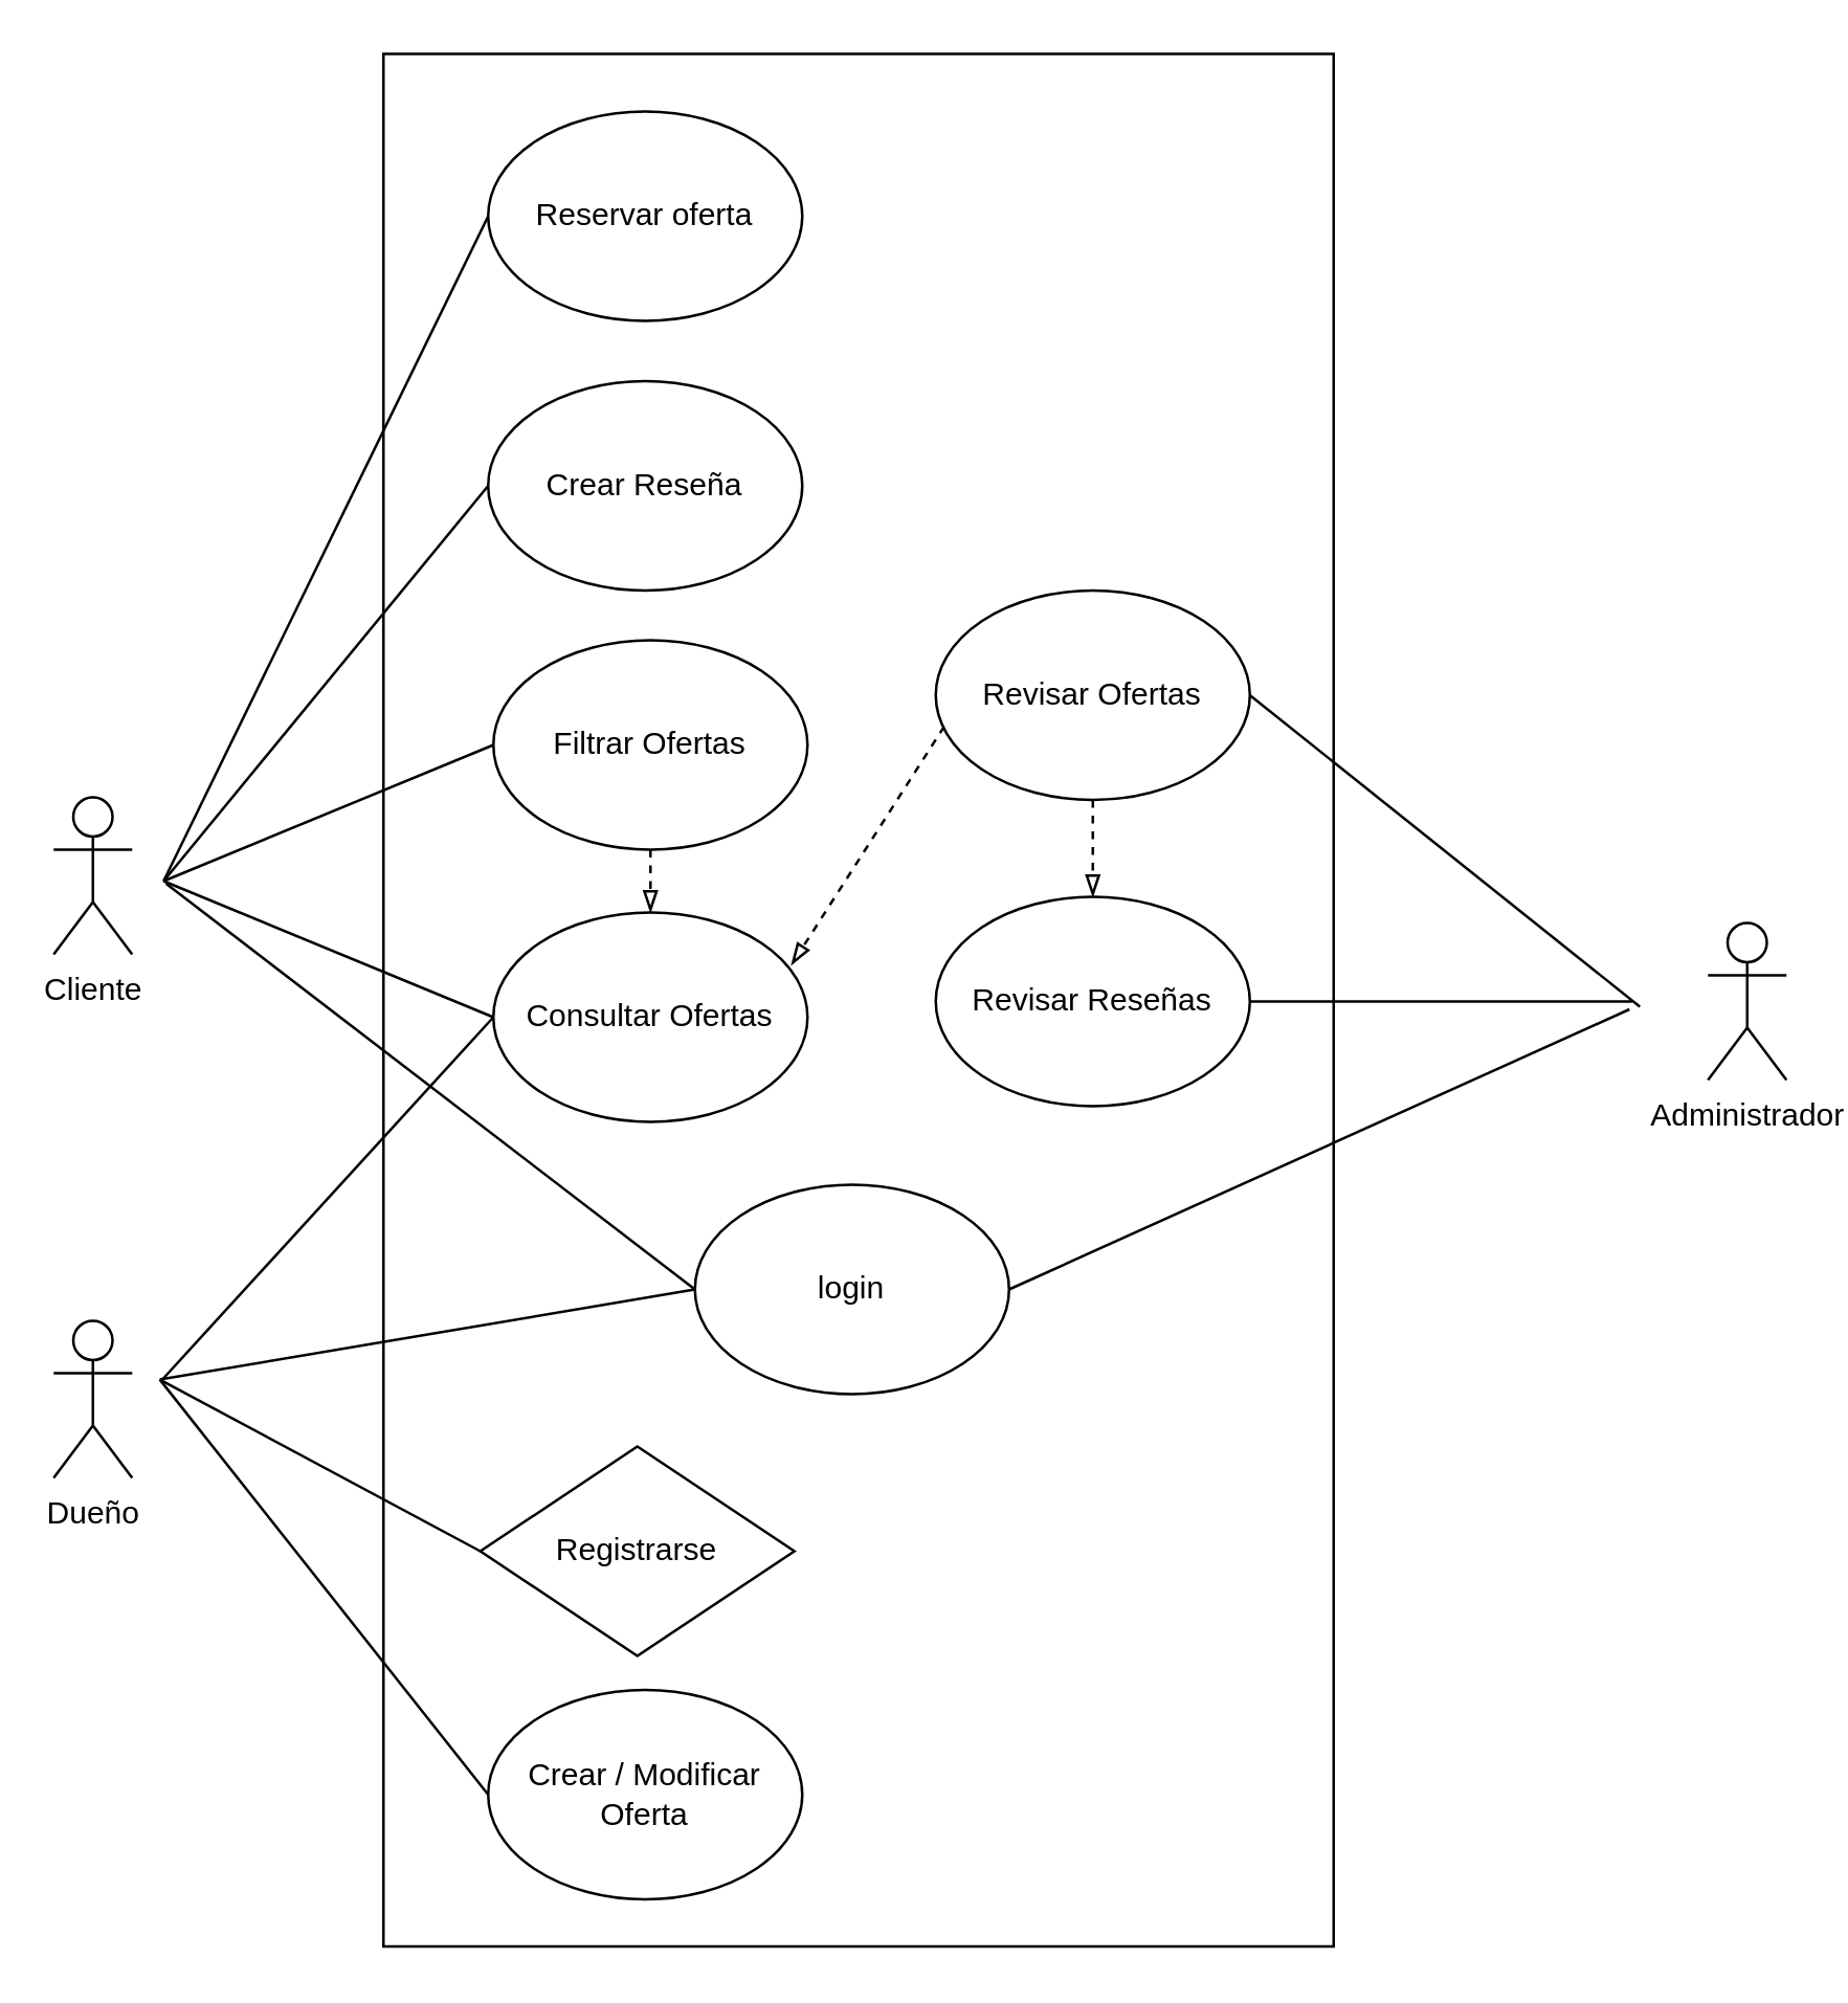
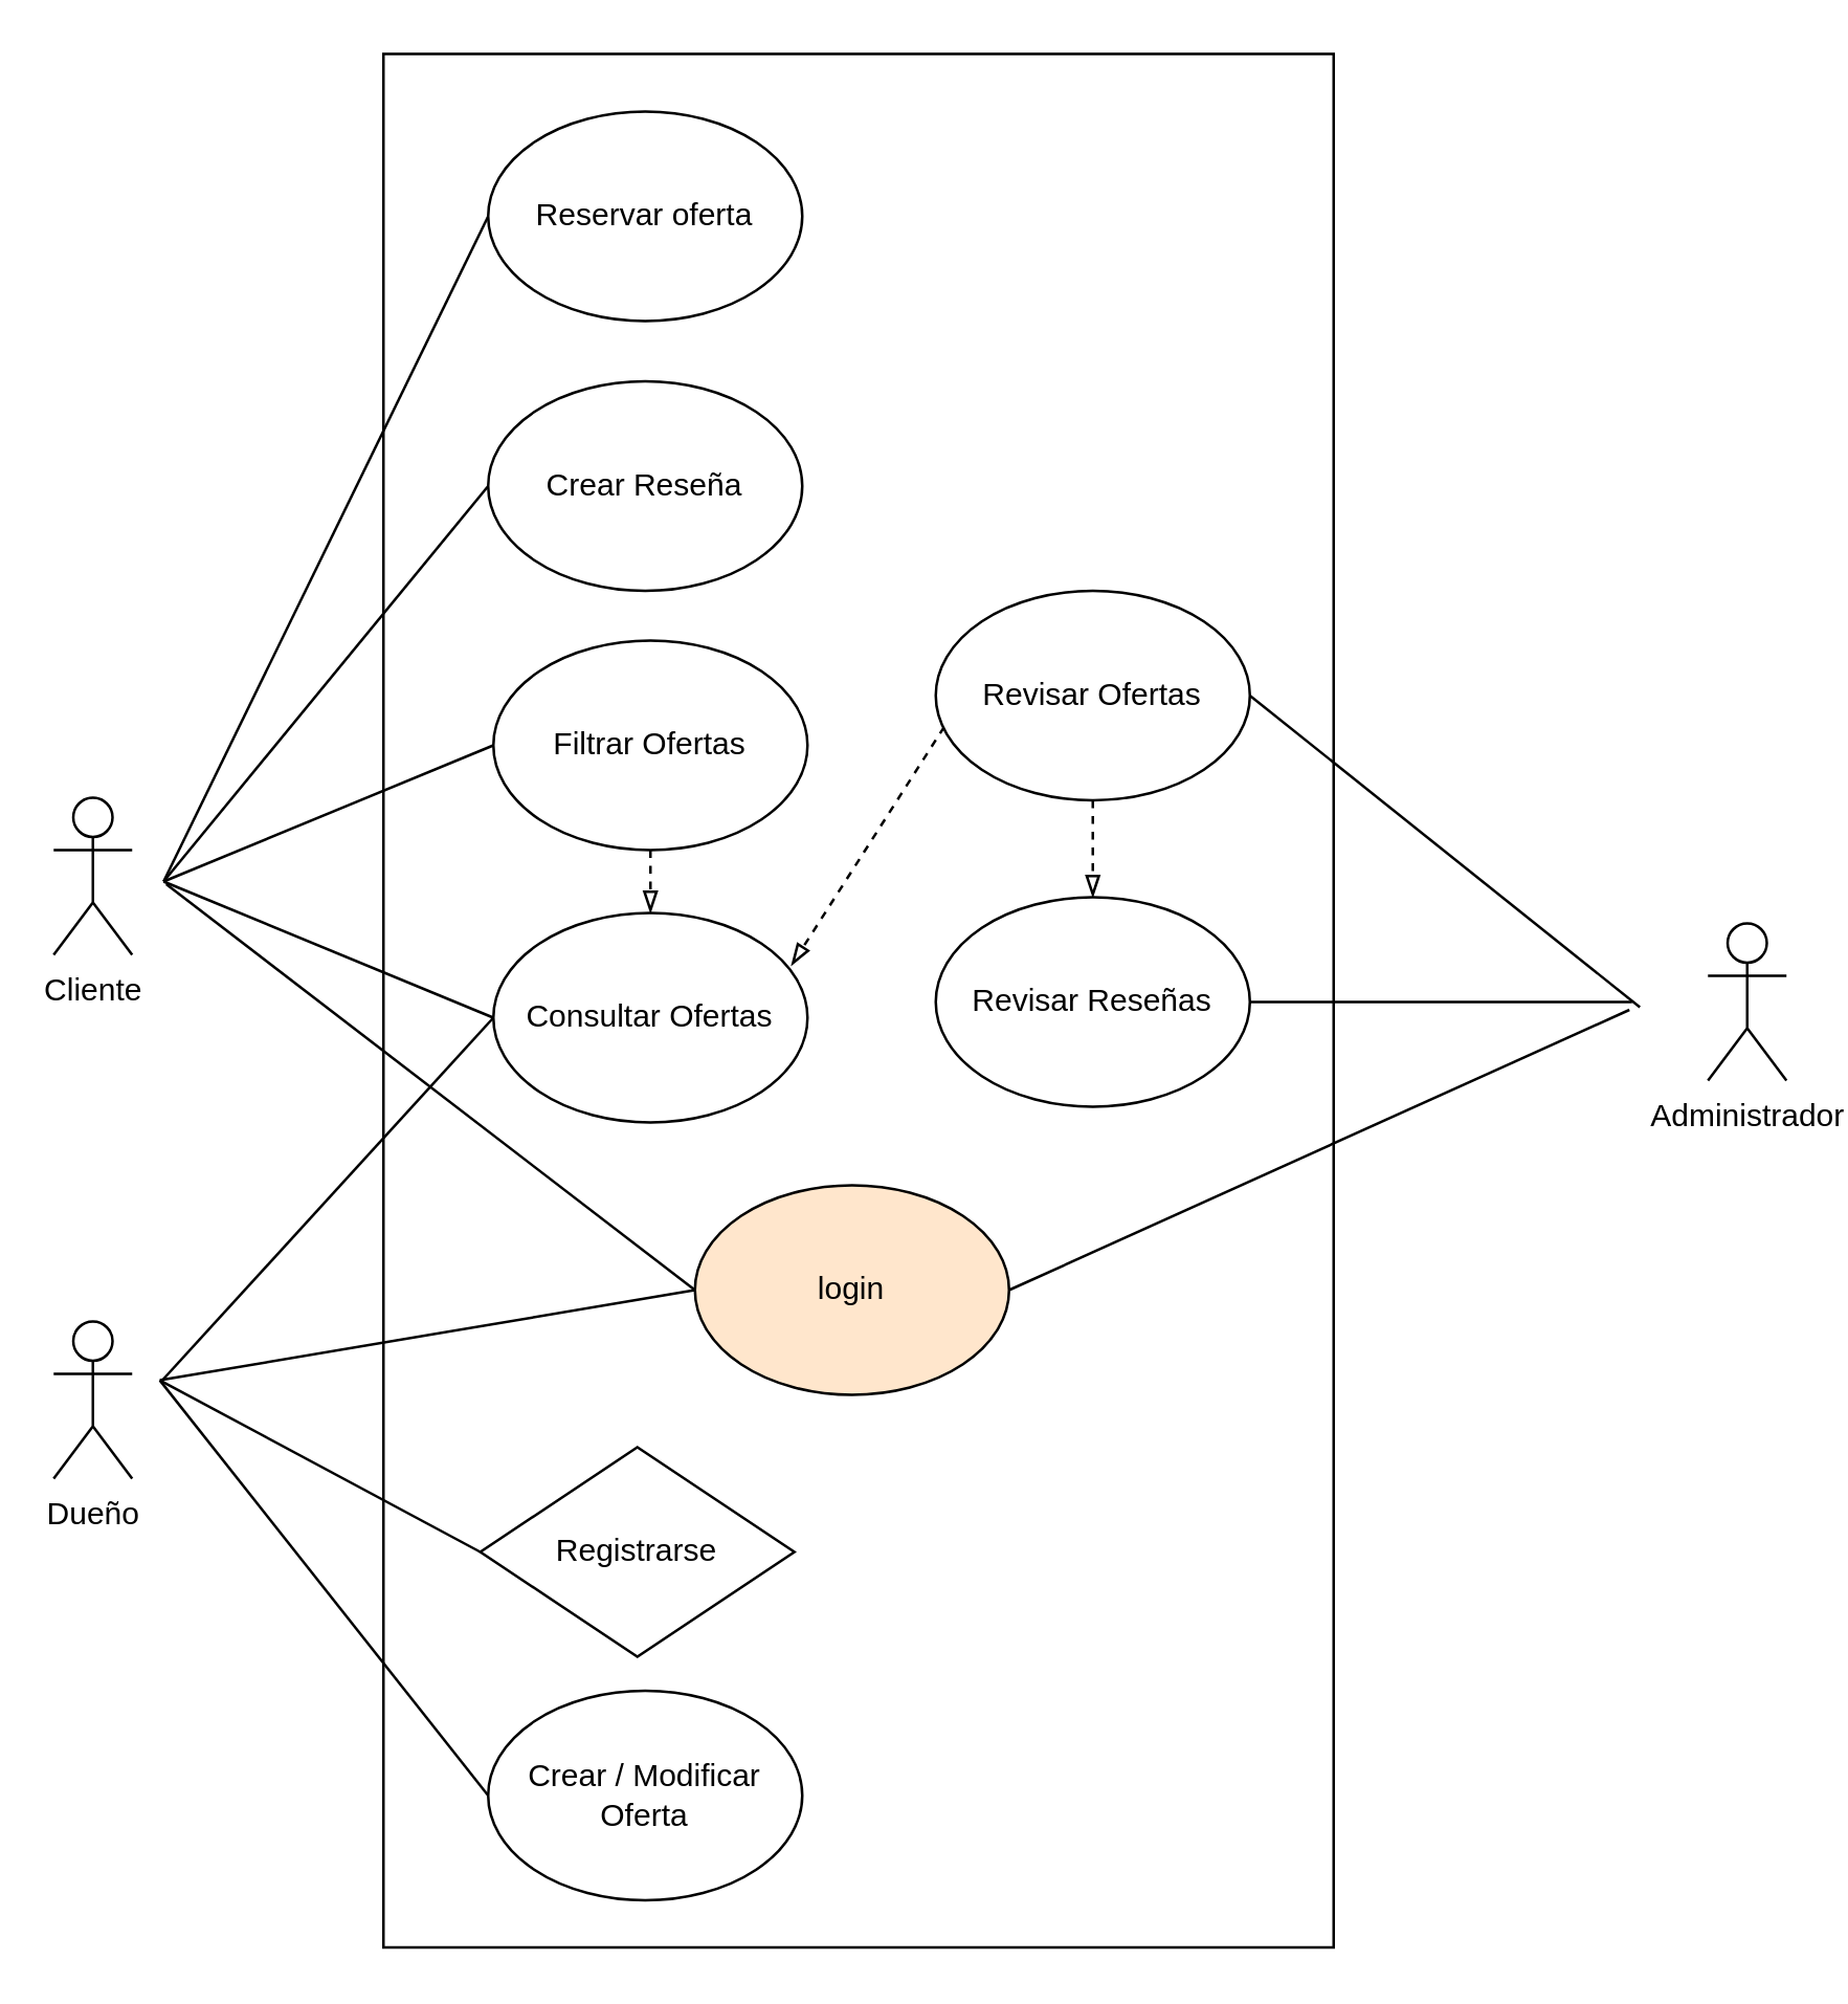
  <mxCell id="0" />
  <mxCell id="1" parent="0" />
  <mxCell id="2" value="Dueño" style="shape=umlActor;verticalLabelPosition=bottom;verticalAlign=top;html=1;outlineConnect=0;" parent="1" vertex="1"><mxGeometry x="20" y="504" width="30" height="60" as="geometry" /></mxCell>
  <mxCell id="3" value="Cliente" style="shape=umlActor;verticalLabelPosition=bottom;verticalAlign=top;html=1;outlineConnect=0;" parent="1" vertex="1"><mxGeometry x="20" y="304" width="30" height="60" as="geometry" /></mxCell>
  <mxCell id="4" value="" style="rounded=0;whiteSpace=wrap;html=1;" parent="1" vertex="1"><mxGeometry x="146" y="20" width="363" height="723" as="geometry" /></mxCell>
  <mxCell id="5" value="Registrarse" style="rhombus;whiteSpace=wrap;html=1;" parent="1" vertex="1"><mxGeometry x="183" y="552" width="120" height="80" as="geometry" /></mxCell>
  <mxCell id="6" style="rounded=0;orthogonalLoop=1;jettySize=auto;html=1;exitX=0;exitY=0.5;exitDx=0;exitDy=0;endArrow=none;endFill=0;" parent="1" source="7" edge="1"><mxGeometry relative="1" as="geometry"><mxPoint x="62" y="336" as="targetPoint" /></mxGeometry></mxCell>
  <mxCell id="7" value="Consultar Ofertas" style="ellipse;whiteSpace=wrap;html=1;" parent="1" vertex="1"><mxGeometry x="188" y="348" width="120" height="80" as="geometry" /></mxCell>
  <mxCell id="8" style="rounded=0;orthogonalLoop=1;jettySize=auto;html=1;exitX=0;exitY=0.5;exitDx=0;exitDy=0;endArrow=none;endFill=0;" parent="1" source="9" edge="1"><mxGeometry relative="1" as="geometry"><mxPoint x="62" y="336" as="targetPoint" /></mxGeometry></mxCell>
  <mxCell id="9" value="Crear Reseña" style="ellipse;whiteSpace=wrap;html=1;" parent="1" vertex="1"><mxGeometry x="186" y="145" width="120" height="80" as="geometry" /></mxCell>
  <mxCell id="10" style="edgeStyle=none;rounded=0;orthogonalLoop=1;jettySize=auto;html=1;exitX=0;exitY=0.5;exitDx=0;exitDy=0;endArrow=none;endFill=0;" parent="1" source="11" edge="1"><mxGeometry relative="1" as="geometry"><mxPoint x="62" y="336" as="targetPoint" /></mxGeometry></mxCell>
  <mxCell id="11" value="Reservar oferta" style="ellipse;whiteSpace=wrap;html=1;" parent="1" vertex="1"><mxGeometry x="186" y="42" width="120" height="80" as="geometry" /></mxCell>
  <mxCell id="12" style="edgeStyle=none;rounded=0;orthogonalLoop=1;jettySize=auto;html=1;exitX=0;exitY=0.5;exitDx=0;exitDy=0;endArrow=none;endFill=0;" parent="1" source="15" edge="1"><mxGeometry relative="1" as="geometry"><mxPoint x="62" y="336" as="targetPoint" /></mxGeometry></mxCell>
  <mxCell id="13" style="edgeStyle=none;rounded=0;orthogonalLoop=1;jettySize=auto;html=1;exitX=0.5;exitY=0;exitDx=0;exitDy=0;endArrow=block;endFill=0;dashed=1;" parent="1" source="15" edge="1"><mxGeometry relative="1" as="geometry"><mxPoint x="246" y="280" as="targetPoint" /></mxGeometry></mxCell>
  <mxCell id="14" style="edgeStyle=none;rounded=0;orthogonalLoop=1;jettySize=auto;html=1;exitX=0.5;exitY=1;exitDx=0;exitDy=0;entryX=0.5;entryY=0;entryDx=0;entryDy=0;endArrow=blockThin;endFill=0;dashed=1;" edge="1" parent="1" source="15" target="7"><mxGeometry relative="1" as="geometry" /></mxCell>
  <mxCell id="15" value="Filtrar Ofertas" style="ellipse;whiteSpace=wrap;html=1;" parent="1" vertex="1"><mxGeometry x="188" y="244" width="120" height="80" as="geometry" /></mxCell>
  <mxCell id="16" value="Administrador" style="shape=umlActor;verticalLabelPosition=bottom;verticalAlign=top;html=1;outlineConnect=0;" parent="1" vertex="1"><mxGeometry x="652" y="352" width="30" height="60" as="geometry" /></mxCell>
  <mxCell id="17" style="rounded=0;orthogonalLoop=1;jettySize=auto;html=1;exitX=1;exitY=0.5;exitDx=0;exitDy=0;endArrow=none;endFill=0;" edge="1" parent="1" source="18"><mxGeometry relative="1" as="geometry"><mxPoint x="622" y="385" as="targetPoint" /></mxGeometry></mxCell>
- <mxCell id="18" value="login" style="ellipse;whiteSpace=wrap;html=1;" parent="1" vertex="1"><mxGeometry x="265" y="452" width="120" height="80" as="geometry" /></mxCell>
+ <mxCell id="18" value="login" style="ellipse;whiteSpace=wrap;html=1;fillColor=#ffe6cc;" parent="1" vertex="1"><mxGeometry x="265" y="452" width="120" height="80" as="geometry" /></mxCell>
  <mxCell id="19" style="edgeStyle=none;rounded=0;orthogonalLoop=1;jettySize=auto;html=1;exitX=0.5;exitY=1;exitDx=0;exitDy=0;entryX=0.5;entryY=0;entryDx=0;entryDy=0;endArrow=blockThin;endFill=0;dashed=1;" edge="1" parent="1" source="21" target="22"><mxGeometry relative="1" as="geometry" /></mxCell>
  <mxCell id="20" style="edgeStyle=none;rounded=0;orthogonalLoop=1;jettySize=auto;html=1;exitX=0.027;exitY=0.649;exitDx=0;exitDy=0;entryX=0.949;entryY=0.25;entryDx=0;entryDy=0;entryPerimeter=0;dashed=1;endArrow=blockThin;endFill=0;exitPerimeter=0;" edge="1" parent="1" source="21" target="7"><mxGeometry relative="1" as="geometry" /></mxCell>
  <mxCell id="21" value="Revisar Ofertas" style="ellipse;whiteSpace=wrap;html=1;" parent="1" vertex="1"><mxGeometry x="357" y="225" width="120" height="80" as="geometry" /></mxCell>
  <mxCell id="22" value="Revisar Reseñas" style="ellipse;whiteSpace=wrap;html=1;" vertex="1" parent="1"><mxGeometry x="357" y="342" width="120" height="80" as="geometry" /></mxCell>
  <mxCell id="23" style="rounded=0;orthogonalLoop=1;jettySize=auto;html=1;exitX=0;exitY=0.5;exitDx=0;exitDy=0;endArrow=none;endFill=0;" edge="1" parent="1" source="18"><mxGeometry relative="1" as="geometry"><mxPoint x="63" y="337" as="targetPoint" /><mxPoint x="395" y="60" as="sourcePoint" /></mxGeometry></mxCell>
  <mxCell id="24" value="Crear / Modificar Oferta" style="ellipse;whiteSpace=wrap;html=1;" vertex="1" parent="1"><mxGeometry x="186" y="645" width="120" height="80" as="geometry" /></mxCell>
  <mxCell id="25" style="rounded=0;orthogonalLoop=1;jettySize=auto;html=1;exitX=0;exitY=0.5;exitDx=0;exitDy=0;endArrow=none;endFill=0;entryX=1;entryY=0;entryDx=0;entryDy=0;" edge="1" parent="1" source="18"><mxGeometry relative="1" as="geometry"><mxPoint x="60.561" y="526.439" as="targetPoint" /><mxPoint x="265" y="50" as="sourcePoint" /></mxGeometry></mxCell>
  <mxCell id="26" value="" style="endArrow=none;html=1;rounded=0;entryX=0;entryY=0.5;entryDx=0;entryDy=0;exitX=1;exitY=0;exitDx=0;exitDy=0;" edge="1" parent="1" target="24"><mxGeometry width="50" height="50" relative="1" as="geometry"><mxPoint x="60.561" y="526.439" as="sourcePoint" /><mxPoint x="159" y="418" as="targetPoint" /></mxGeometry></mxCell>
  <mxCell id="27" style="rounded=0;orthogonalLoop=1;jettySize=auto;html=1;exitX=0;exitY=0.5;exitDx=0;exitDy=0;endArrow=none;endFill=0;entryX=1;entryY=0;entryDx=0;entryDy=0;" edge="1" parent="1" source="5"><mxGeometry relative="1" as="geometry"><mxPoint x="60.561" y="526.439" as="targetPoint" /><mxPoint x="275" y="60" as="sourcePoint" /></mxGeometry></mxCell>
  <mxCell id="28" value="" style="endArrow=none;html=1;rounded=0;exitX=1;exitY=0.5;exitDx=0;exitDy=0;" edge="1" parent="1" source="21"><mxGeometry width="50" height="50" relative="1" as="geometry"><mxPoint x="563" y="499" as="sourcePoint" /><mxPoint x="626" y="384" as="targetPoint" /></mxGeometry></mxCell>
  <mxCell id="29" value="" style="endArrow=none;html=1;rounded=0;exitX=1;exitY=0.5;exitDx=0;exitDy=0;" edge="1" parent="1" source="22"><mxGeometry width="50" height="50" relative="1" as="geometry"><mxPoint x="572" y="546" as="sourcePoint" /><mxPoint x="623" y="382" as="targetPoint" /></mxGeometry></mxCell>
  <mxCell id="30" value="" style="endArrow=none;html=1;rounded=0;entryX=0;entryY=0.5;entryDx=0;entryDy=0;" edge="1" parent="1" target="7"><mxGeometry width="50" height="50" relative="1" as="geometry"><mxPoint x="61" y="527" as="sourcePoint" /><mxPoint x="111" y="477" as="targetPoint" /></mxGeometry></mxCell>
